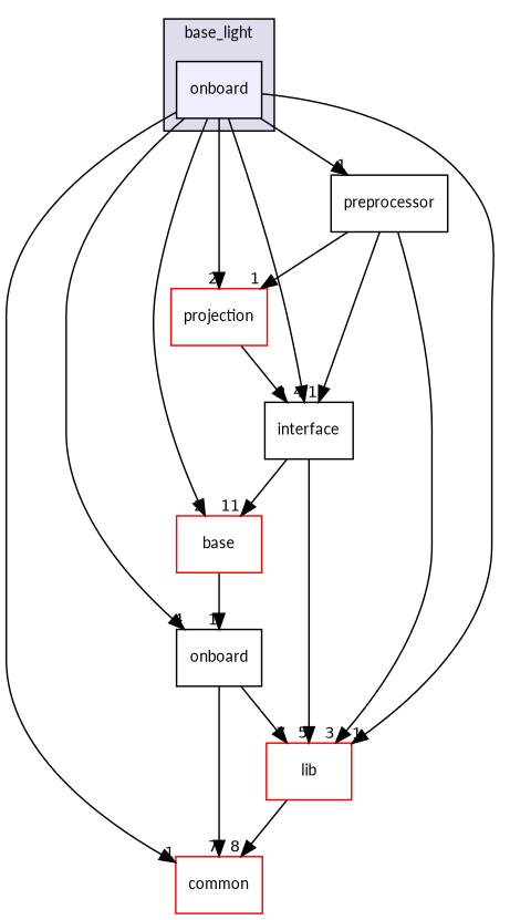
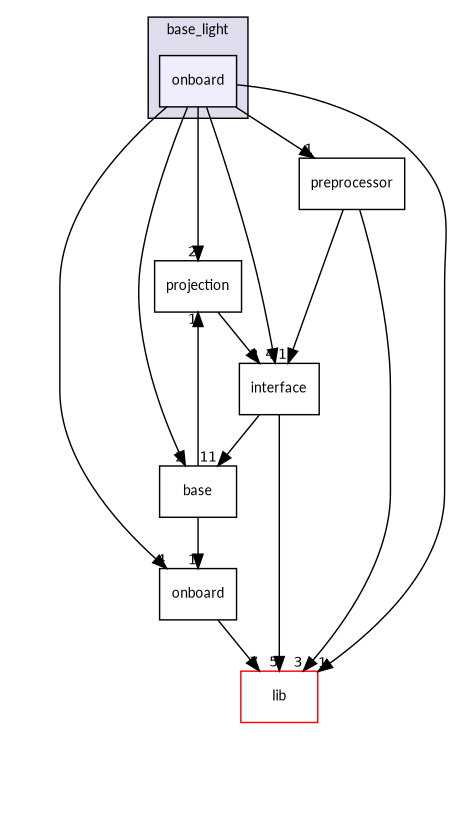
  digraph {
    compound=true
    fontname=Lato
    node [fontname=Lato fontsize=10 shape=box]
    edge [fontname=Lato headlabel=1 labeldistance=1.5 labelfontname=Helvetica labelfontsize=10]
    n1 [fillcolor="#eeeeff" label=onboard pencolor=black style=filled]
-   n2 [label=projection color=red]
+   n2 [label=projection]
    n3 [label=interface]
-   n4 [label=base color=red]
-   n5 [color=red fillcolor=white label=common style=filled]
+   n4 [label=base]
    n6 [label=onboard]
    n7 [color=red fillcolor=white label=lib style=filled]
    n8 [label=preprocessor]
    subgraph cluster_1 {
      bgcolor="#ddddee"
      fontsize=10
      label=base_light
      pencolor=black
      n1
    }
    n1 -> n2 [headlabel=2]
    n1 -> n3 [headlabel=4]
    n1 -> n4 [headlabel=2]
-   n1 -> n5
    n1 -> n6 [headlabel=4]
    n1 -> n7
    n1 -> n8
    n2 -> n3 [headlabel=2]
    n3 -> n4 [headlabel=11]
    n3 -> n7 [headlabel=5]
    n4 -> n6
-   n6 -> n5 [headlabel=7]
    n6 -> n7 [headlabel=7]
-   n7 -> n5 [headlabel=8]
-   n8 -> n2
+   n4 -> n2
    n8 -> n3
    n8 -> n7 [headlabel=3]
  }
